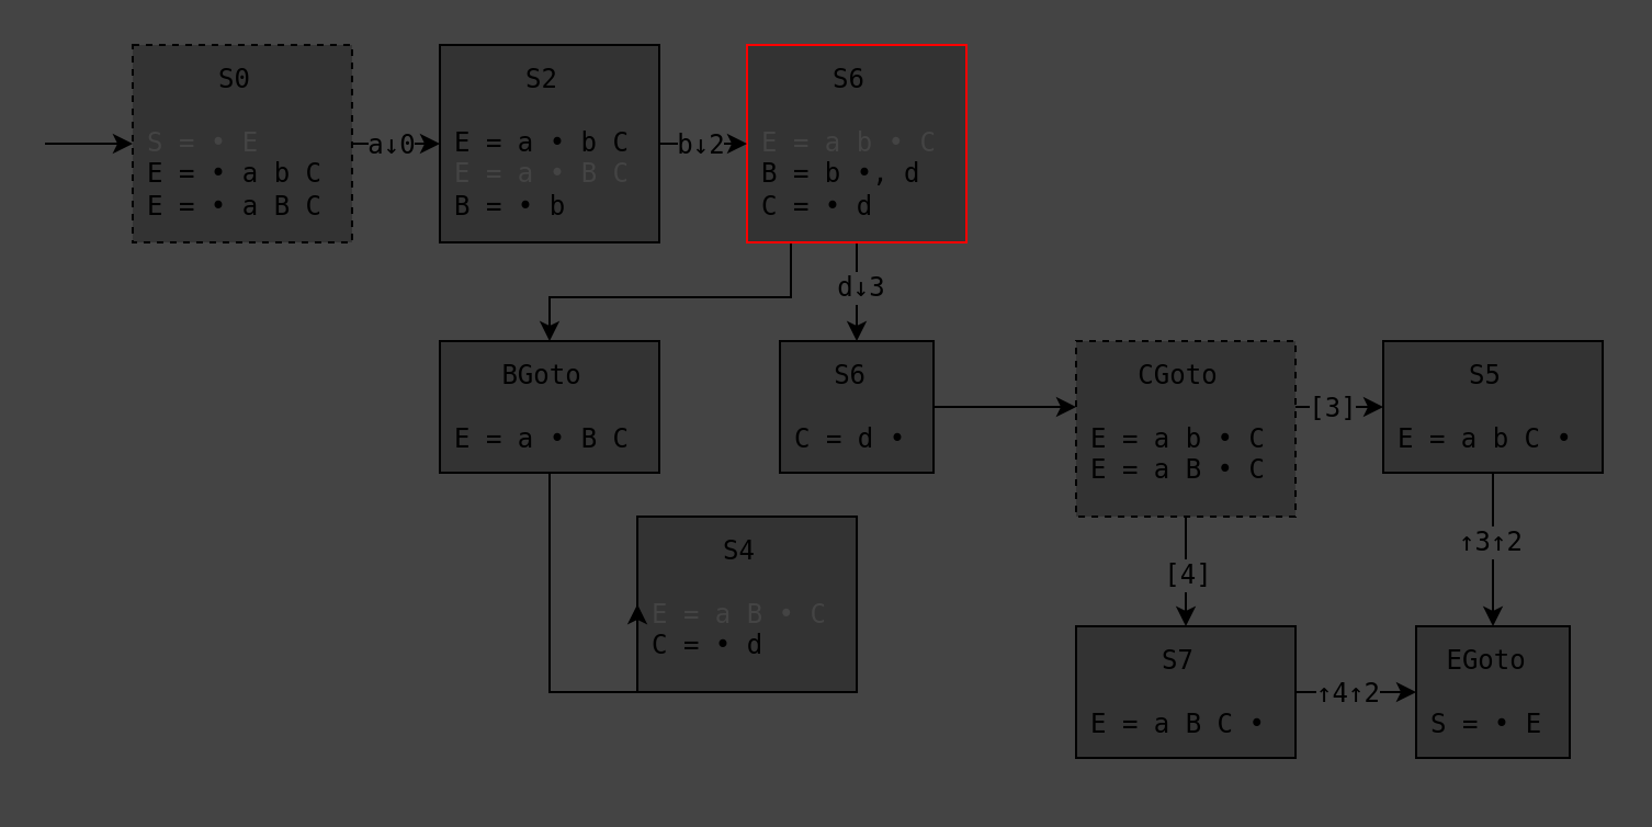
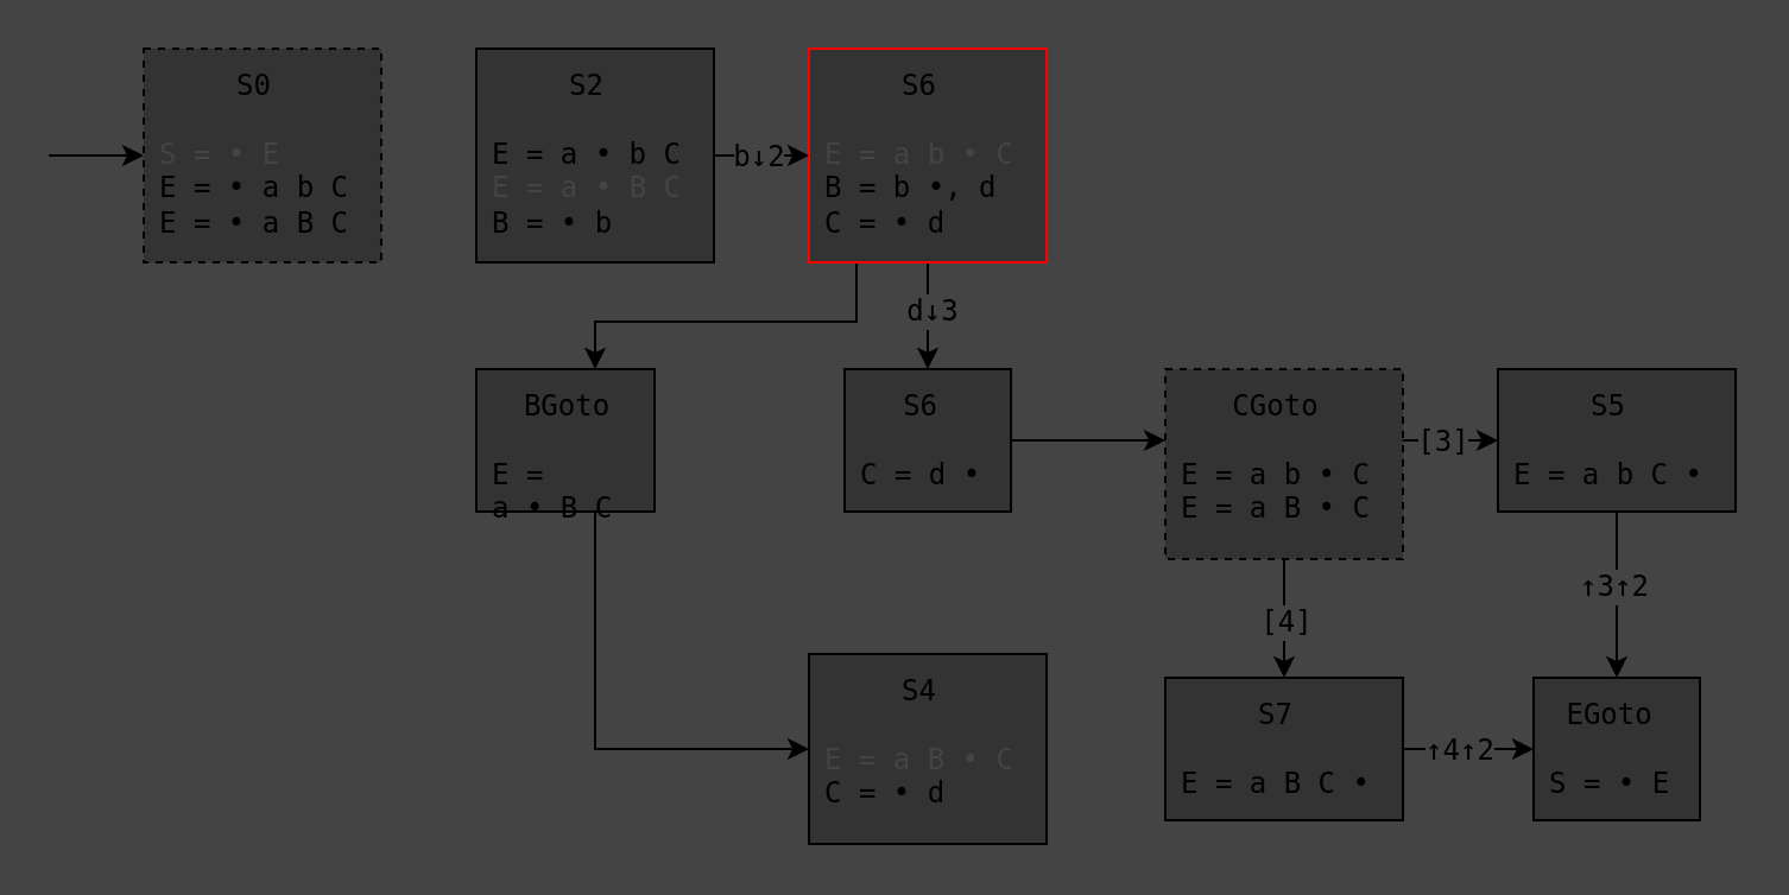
  <mxCell id="0" />
  <mxCell id="1" parent="0" />
- <mxCell id="2" style="edgeStyle=orthogonalEdgeStyle;rounded=0;orthogonalLoop=1;jettySize=auto;html=1;fontFamily=monospace;fontSize=12;fontColor=default;" parent="1" source="4" target="12" edge="1"><mxGeometry relative="1" as="geometry"><Array as="points" /></mxGeometry></mxCell>
- <mxCell id="3" value="a↓0" style="edgeLabel;html=1;align=center;verticalAlign=middle;resizable=0;points=[];rounded=0;strokeColor=default;spacing=10;fontFamily=monospace;fontSize=12;fontColor=default;fillColor=default;labelBackgroundColor=#444444;" parent="2" vertex="1" connectable="0"><mxGeometry x="-0.02" relative="1" as="geometry"><mxPoint x="-2" as="offset" /></mxGeometry></mxCell>
  <mxCell id="4" value="&lt;div style=&quot;text-align: center;&quot;&gt;S0&lt;/div&gt;&lt;div&gt;&lt;br&gt;&lt;/div&gt;&lt;font color=&quot;#444444&quot;&gt;S = •&amp;nbsp;E&lt;/font&gt;&lt;div&gt;E =&amp;nbsp;&lt;span style=&quot;background-color: initial;&quot;&gt;•&lt;/span&gt;&lt;span style=&quot;background-color: initial;&quot;&gt;&amp;nbsp;a b C&lt;/span&gt;&lt;/div&gt;&lt;div&gt;E =&amp;nbsp;&lt;span style=&quot;background-color: initial;&quot;&gt;•&lt;/span&gt;&lt;span style=&quot;background-color: initial;&quot;&gt;&amp;nbsp;a B C&lt;br&gt;&lt;/span&gt;&lt;/div&gt;" style="rounded=0;whiteSpace=wrap;html=1;fontFamily=monospace;align=left;spacing=7;verticalAlign=top;spacingTop=-3;fillColor=#333333;dashed=1;" parent="1" vertex="1"><mxGeometry x="59.98" y="20" width="100" height="90" as="geometry" /></mxCell>
- <mxCell id="5" value="&lt;div style=&quot;text-align: center;&quot;&gt;S4&lt;/div&gt;&lt;div&gt;&lt;br&gt;&lt;/div&gt;&lt;div&gt;&lt;font color=&quot;#444444&quot;&gt;E = a B • C&lt;/font&gt;&lt;/div&gt;&lt;div&gt;C =&amp;nbsp;&lt;span style=&quot;background-color: initial;&quot;&gt;• d&lt;/span&gt;&lt;/div&gt;" style="rounded=0;whiteSpace=wrap;html=1;fontFamily=monospace;align=left;spacing=7;verticalAlign=top;spacingTop=-3;fillColor=#333333;" parent="1" vertex="1"><mxGeometry x="290.02" y="235" width="100" height="80" as="geometry" /></mxCell>
+ <mxCell id="5" value="&lt;div style=&quot;text-align: center;&quot;&gt;S4&lt;/div&gt;&lt;div&gt;&lt;br&gt;&lt;/div&gt;&lt;div&gt;&lt;font color=&quot;#444444&quot;&gt;E = a B • C&lt;/font&gt;&lt;/div&gt;&lt;div&gt;C =&amp;nbsp;&lt;span style=&quot;background-color: initial;&quot;&gt;• d&lt;/span&gt;&lt;/div&gt;" style="rounded=0;whiteSpace=wrap;html=1;fontFamily=monospace;align=left;spacing=7;verticalAlign=top;spacingTop=-3;fillColor=#333333;" parent="1" vertex="1"><mxGeometry x="340.02" y="275" width="100" height="80" as="geometry" /></mxCell>
  <mxCell id="6" style="edgeStyle=orthogonalEdgeStyle;rounded=0;orthogonalLoop=1;jettySize=auto;html=1;" edge="1" parent="1" source="9" target="20"><mxGeometry relative="1" as="geometry" /></mxCell>
  <mxCell id="7" value="d↓3" style="edgeLabel;html=1;align=center;verticalAlign=middle;resizable=0;points=[];rounded=0;strokeColor=default;spacing=10;fontFamily=monospace;fontSize=12;fontColor=default;labelBackgroundColor=#444444;fillColor=default;gradientColor=none;" vertex="1" connectable="0" parent="6"><mxGeometry x="-0.111" y="1" relative="1" as="geometry"><mxPoint as="offset" /></mxGeometry></mxCell>
  <mxCell id="8" style="edgeStyle=orthogonalEdgeStyle;rounded=0;orthogonalLoop=1;jettySize=auto;html=1;fontFamily=monospace;fontSize=12;fontColor=default;labelBackgroundColor=#444444;resizable=0;" edge="1" parent="1" source="9" target="29"><mxGeometry relative="1" as="geometry"><Array as="points"><mxPoint x="360" y="135" /><mxPoint x="250" y="135" /></Array></mxGeometry></mxCell>
  <mxCell id="9" value="&lt;div style=&quot;text-align: center;&quot;&gt;&lt;div&gt;S6&lt;/div&gt;&lt;div style=&quot;text-align: left;&quot;&gt;&lt;br&gt;&lt;/div&gt;&lt;span style=&quot;text-align: left;&quot;&gt;&lt;font color=&quot;#444444&quot;&gt;E = a b • C&lt;/font&gt;&lt;/span&gt;&lt;div style=&quot;text-align: left;&quot;&gt;B = b&amp;nbsp;&lt;span style=&quot;background-color: initial;&quot;&gt;•, d&lt;/span&gt;&lt;/div&gt;&lt;div style=&quot;text-align: left;&quot;&gt;&lt;span style=&quot;background-color: initial;&quot;&gt;C =&amp;nbsp;&lt;/span&gt;&lt;span style=&quot;background-color: initial;&quot;&gt;• d&lt;/span&gt;&lt;/div&gt;&lt;/div&gt;" style="rounded=0;whiteSpace=wrap;html=1;fontFamily=monospace;align=left;spacing=7;verticalAlign=top;spacingTop=-3;fillColor=#333333;strokeColor=#ff0000;" parent="1" vertex="1"><mxGeometry x="340" y="20" width="100.02" height="90" as="geometry" /></mxCell>
  <mxCell id="10" style="edgeStyle=orthogonalEdgeStyle;rounded=0;orthogonalLoop=1;jettySize=auto;html=1;fontFamily=monospace;fontSize=12;fontColor=default;" parent="1" source="12" target="9" edge="1"><mxGeometry relative="1" as="geometry"><Array as="points"><mxPoint x="350" y="35" /><mxPoint x="350" y="35" /></Array></mxGeometry></mxCell>
  <mxCell id="11" value="b↓2" style="edgeLabel;html=1;align=center;verticalAlign=middle;resizable=0;points=[];rounded=0;strokeColor=default;spacing=10;fontFamily=monospace;fontSize=12;fontColor=default;fillColor=default;labelBackgroundColor=#444444;" parent="10" vertex="1" connectable="0"><mxGeometry x="-0.18" relative="1" as="geometry"><mxPoint x="2" as="offset" /></mxGeometry></mxCell>
  <mxCell id="12" value="&lt;div style=&quot;text-align: center;&quot;&gt;S2&lt;/div&gt;&lt;div&gt;&lt;br&gt;&lt;/div&gt;E = a • b C&lt;div&gt;&lt;font color=&quot;#444444&quot;&gt;E = a&amp;nbsp;&lt;span style=&quot;background-color: initial;&quot;&gt;•&lt;/span&gt;&lt;span style=&quot;background-color: initial;&quot;&gt;&amp;nbsp;B C&lt;/span&gt;&lt;/font&gt;&lt;/div&gt;&lt;div&gt;B =&amp;nbsp;&lt;span style=&quot;background-color: initial;&quot;&gt;•&lt;/span&gt;&lt;span style=&quot;background-color: initial;&quot;&gt;&amp;nbsp;b&lt;/span&gt;&lt;/div&gt;" style="rounded=0;whiteSpace=wrap;html=1;fontFamily=monospace;align=left;spacing=7;verticalAlign=top;spacingTop=-3;fillColor=#333333;" parent="1" vertex="1"><mxGeometry x="200" y="20" width="100" height="90" as="geometry" /></mxCell>
  <mxCell id="13" style="edgeStyle=orthogonalEdgeStyle;rounded=0;orthogonalLoop=1;jettySize=auto;html=1;fontFamily=monospace;fontSize=12;fontColor=default;labelBackgroundColor=#444444;resizable=0;" edge="1" parent="1" source="15" target="22"><mxGeometry relative="1" as="geometry" /></mxCell>
  <mxCell id="14" value="↑3↑2" style="edgeLabel;html=1;align=center;verticalAlign=middle;resizable=0;points=[];rounded=0;strokeColor=default;spacing=10;fontFamily=monospace;fontSize=12;fontColor=default;labelBackgroundColor=#444444;fillColor=default;gradientColor=none;" vertex="1" connectable="0" parent="13"><mxGeometry x="-0.114" y="-2" relative="1" as="geometry"><mxPoint as="offset" /></mxGeometry></mxCell>
  <mxCell id="15" value="&lt;div style=&quot;text-align: center;&quot;&gt;S5&lt;/div&gt;&lt;div&gt;&lt;br&gt;&lt;/div&gt;E = a b C •" style="rounded=0;whiteSpace=wrap;html=1;fontFamily=monospace;align=left;spacing=7;verticalAlign=top;spacingTop=-3;fillColor=#333333;" parent="1" vertex="1"><mxGeometry x="630" y="155" width="100.02" height="60" as="geometry" /></mxCell>
  <mxCell id="16" style="edgeStyle=orthogonalEdgeStyle;rounded=0;orthogonalLoop=1;jettySize=auto;html=1;fontFamily=monospace;fontSize=12;fontColor=default;labelBackgroundColor=#444444;resizable=0;" edge="1" parent="1" source="18" target="22"><mxGeometry relative="1" as="geometry" /></mxCell>
  <mxCell id="17" value="↑4↑2" style="edgeLabel;html=1;align=center;verticalAlign=middle;resizable=0;points=[];rounded=0;strokeColor=default;spacing=10;fontFamily=monospace;fontSize=12;fontColor=default;labelBackgroundColor=#444444;fillColor=default;gradientColor=none;" vertex="1" connectable="0" parent="16"><mxGeometry x="-0.164" y="-3" relative="1" as="geometry"><mxPoint y="-3" as="offset" /></mxGeometry></mxCell>
  <mxCell id="18" value="&lt;div style=&quot;text-align: center;&quot;&gt;S7&lt;/div&gt;&lt;div&gt;&lt;br&gt;&lt;/div&gt;E = a B C •" style="rounded=0;whiteSpace=wrap;html=1;fontFamily=monospace;align=left;spacing=7;verticalAlign=top;spacingTop=-3;fillColor=#333333;" parent="1" vertex="1"><mxGeometry x="490" y="285" width="100.02" height="60" as="geometry" /></mxCell>
  <mxCell id="19" style="edgeStyle=orthogonalEdgeStyle;rounded=0;orthogonalLoop=1;jettySize=auto;html=1;fontFamily=monospace;fontSize=12;fontColor=default;labelBackgroundColor=#444444;resizable=0;" edge="1" parent="1" source="20" target="27"><mxGeometry relative="1" as="geometry"><Array as="points"><mxPoint x="480" y="185" /><mxPoint x="480" y="185" /></Array></mxGeometry></mxCell>
  <mxCell id="20" value="&lt;div style=&quot;text-align: center;&quot;&gt;S6&lt;/div&gt;&lt;div&gt;&lt;br&gt;&lt;/div&gt;&lt;div&gt;C = d&amp;nbsp;&lt;span style=&quot;background-color: initial;&quot;&gt;•&lt;/span&gt;&lt;br&gt;&lt;/div&gt;" style="rounded=0;whiteSpace=wrap;html=1;fontFamily=monospace;align=left;spacing=7;verticalAlign=top;spacingTop=-3;fillColor=#333333;" parent="1" vertex="1"><mxGeometry x="355.01" y="155" width="70.02" height="60" as="geometry" /></mxCell>
  <mxCell id="21" value="" style="endArrow=classic;html=1;rounded=0;fontFamily=monospace;fontSize=12;fontColor=default;" parent="1" target="4" edge="1"><mxGeometry width="50" height="50" relative="1" as="geometry"><mxPoint x="20" y="65" as="sourcePoint" /><mxPoint y="35" as="targetPoint" x="10" /></mxGeometry></mxCell>
  <mxCell id="22" value="&lt;div style=&quot;text-align: center;&quot;&gt;EGoto&lt;/div&gt;&lt;div&gt;&lt;br&gt;&lt;/div&gt;S = •&amp;nbsp;E" style="rounded=0;whiteSpace=wrap;html=1;fontFamily=monospace;align=left;spacing=7;verticalAlign=top;spacingTop=-3;fillColor=#333333;" vertex="1" parent="1"><mxGeometry x="645" y="285" width="70" height="60" as="geometry" /></mxCell>
  <mxCell id="23" style="edgeStyle=orthogonalEdgeStyle;rounded=0;orthogonalLoop=1;jettySize=auto;html=1;fontFamily=monospace;fontSize=12;fontColor=default;labelBackgroundColor=#444444;resizable=0;" edge="1" parent="1" source="27" target="18"><mxGeometry relative="1" as="geometry" /></mxCell>
  <mxCell id="24" value="[4]" style="edgeLabel;html=1;align=center;verticalAlign=middle;resizable=0;points=[];rounded=0;strokeColor=default;spacing=10;fontFamily=monospace;fontSize=12;fontColor=default;labelBackgroundColor=#444444;fillColor=default;gradientColor=none;" vertex="1" connectable="0" parent="23"><mxGeometry x="0.04" relative="1" as="geometry"><mxPoint as="offset" /></mxGeometry></mxCell>
  <mxCell id="25" style="edgeStyle=orthogonalEdgeStyle;rounded=0;orthogonalLoop=1;jettySize=auto;html=1;fontFamily=monospace;fontSize=12;fontColor=default;labelBackgroundColor=#444444;resizable=0;" edge="1" parent="1" source="27" target="15"><mxGeometry relative="1" as="geometry"><Array as="points"><mxPoint x="600" y="185" /><mxPoint x="600" y="185" /></Array></mxGeometry></mxCell>
  <mxCell id="26" value="[3]" style="edgeLabel;html=1;align=center;verticalAlign=middle;resizable=0;points=[];rounded=0;strokeColor=default;spacing=10;fontFamily=monospace;fontSize=12;fontColor=default;labelBackgroundColor=#444444;fillColor=default;gradientColor=none;" vertex="1" connectable="0" parent="25"><mxGeometry x="-0.201" y="-3" relative="1" as="geometry"><mxPoint y="-3" as="offset" /></mxGeometry></mxCell>
  <mxCell id="27" value="&lt;div style=&quot;text-align: center;&quot;&gt;&lt;div&gt;CGoto&lt;/div&gt;&lt;div style=&quot;text-align: left;&quot;&gt;&lt;br&gt;&lt;/div&gt;&lt;span style=&quot;text-align: left;&quot;&gt;E = a b • C&lt;/span&gt;&lt;div style=&quot;text-align: left;&quot;&gt;E = a B • C&lt;/div&gt;&lt;/div&gt;" style="rounded=0;whiteSpace=wrap;html=1;fontFamily=monospace;align=left;spacing=7;verticalAlign=top;spacingTop=-3;fillColor=#333333;dashed=1;" vertex="1" parent="1"><mxGeometry x="490" y="155" width="100.02" height="80" as="geometry" /></mxCell>
  <mxCell id="28" style="edgeStyle=orthogonalEdgeStyle;rounded=0;orthogonalLoop=1;jettySize=auto;html=1;entryX=0;entryY=0.5;entryDx=0;entryDy=0;fontFamily=monospace;fontSize=12;fontColor=default;labelBackgroundColor=#444444;resizable=0;" edge="1" parent="1" source="29" target="5"><mxGeometry relative="1" as="geometry"><Array as="points"><mxPoint x="250" y="315" /></Array></mxGeometry></mxCell>
- <mxCell id="29" value="&lt;div style=&quot;text-align: center;&quot;&gt;BGoto&lt;/div&gt;&lt;div&gt;&lt;br&gt;&lt;/div&gt;&lt;div&gt;E = a&amp;nbsp;&lt;span style=&quot;background-color: initial;&quot;&gt;•&lt;/span&gt;&lt;span style=&quot;background-color: initial;&quot;&gt;&amp;nbsp;B C&lt;/span&gt;&lt;/div&gt;" style="rounded=0;whiteSpace=wrap;html=1;fontFamily=monospace;align=left;spacing=7;verticalAlign=top;spacingTop=-3;fillColor=#333333;" vertex="1" parent="1"><mxGeometry x="200" y="155" width="100" height="60" as="geometry" /></mxCell>
+ <mxCell id="29" value="&lt;div style=&quot;text-align: center;&quot;&gt;BGoto&lt;/div&gt;&lt;div&gt;&lt;br&gt;&lt;/div&gt;&lt;div&gt;E = a&amp;nbsp;&lt;span style=&quot;background-color: initial;&quot;&gt;•&lt;/span&gt;&lt;span style=&quot;background-color: initial;&quot;&gt;&amp;nbsp;B C&lt;/span&gt;&lt;/div&gt;" style="rounded=0;whiteSpace=wrap;html=1;fontFamily=monospace;align=left;spacing=7;verticalAlign=top;spacingTop=-3;fillColor=#333333;" vertex="1" parent="1"><mxGeometry x="200" y="155" width="75" height="60" as="geometry" /></mxCell>
